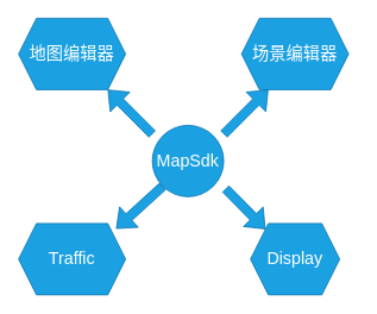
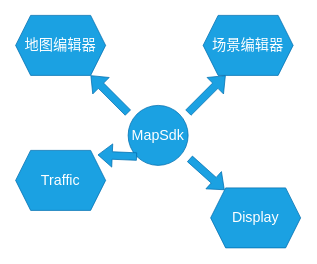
  <mxCell id="0" />
  <mxCell id="1" parent="0" />
  <mxCell id="2" value="&lt;font style=&quot;font-size: 19px;&quot;&gt;MapSdk&lt;/font&gt;" style="ellipse;whiteSpace=wrap;html=1;aspect=fixed;fillColor=#1ba1e2;fontColor=#ffffff;strokeColor=#006EAF;" vertex="1" parent="1"><mxGeometry x="170" y="140" width="80" height="80" as="geometry" /></mxCell>
  <mxCell id="3" value="地图编辑器" style="shape=hexagon;perimeter=hexagonPerimeter2;whiteSpace=wrap;html=1;fixedSize=1;fontSize=19;fillColor=#1ba1e2;fontColor=#ffffff;strokeColor=#006EAF;" vertex="1" parent="1"><mxGeometry x="20" y="20" width="120" height="80" as="geometry" /></mxCell>
  <mxCell id="4" value="场景编辑器" style="shape=hexagon;perimeter=hexagonPerimeter2;whiteSpace=wrap;html=1;fixedSize=1;fontSize=19;fillColor=#1ba1e2;fontColor=#ffffff;strokeColor=#006EAF;" vertex="1" parent="1"><mxGeometry x="270" y="20" width="120" height="80" as="geometry" /></mxCell>
- <mxCell id="5" value="Traffic" style="shape=hexagon;perimeter=hexagonPerimeter2;whiteSpace=wrap;html=1;fixedSize=1;fontSize=19;fillColor=#1ba1e2;fontColor=#ffffff;strokeColor=#006EAF;" vertex="1" parent="1"><mxGeometry x="20" y="250" width="120" height="80" as="geometry" /></mxCell>
- <mxCell id="6" value="Display" style="shape=hexagon;perimeter=hexagonPerimeter2;whiteSpace=wrap;html=1;fixedSize=1;fontSize=19;fillColor=#1ba1e2;fontColor=#ffffff;strokeColor=#006EAF;" vertex="1" parent="1"><mxGeometry x="280" y="250" width="100" height="80" as="geometry" /></mxCell>
+ <mxCell id="5" value="Traffic" style="shape=hexagon;perimeter=hexagonPerimeter2;whiteSpace=wrap;html=1;fixedSize=1;fontSize=19;fillColor=#1ba1e2;fontColor=#ffffff;strokeColor=#006EAF;" vertex="1" parent="1"><mxGeometry x="20" y="200" width="120" height="80" as="geometry" /></mxCell>
+ <mxCell id="6" value="Display" style="shape=hexagon;perimeter=hexagonPerimeter2;whiteSpace=wrap;html=1;fixedSize=1;fontSize=19;fillColor=#1ba1e2;fontColor=#ffffff;strokeColor=#006EAF;" vertex="1" parent="1"><mxGeometry x="280" y="250" width="120" height="80" as="geometry" /></mxCell>
  <mxCell id="7" value="" style="shape=flexArrow;endArrow=classic;html=1;fontSize=19;fillColor=#1ba1e2;strokeColor=#006EAF;" edge="1" parent="1"><mxGeometry width="50" height="50" relative="1" as="geometry"><mxPoint x="250" y="150" as="sourcePoint" /><mxPoint x="300" y="100" as="targetPoint" /></mxGeometry></mxCell>
  <mxCell id="8" value="" style="shape=flexArrow;endArrow=classic;html=1;fontSize=19;fillColor=#1ba1e2;strokeColor=#006EAF;" edge="1" parent="1" target="6"><mxGeometry width="50" height="50" relative="1" as="geometry"><mxPoint x="252" y="211" as="sourcePoint" /><mxPoint x="302" y="161" as="targetPoint" /></mxGeometry></mxCell>
  <mxCell id="9" value="" style="shape=flexArrow;endArrow=classic;html=1;fontSize=19;fillColor=#1ba1e2;strokeColor=#006EAF;" edge="1" parent="1"><mxGeometry width="50" height="50" relative="1" as="geometry"><mxPoint x="170" y="150" as="sourcePoint" /><mxPoint x="120" y="100" as="targetPoint" /></mxGeometry></mxCell>
  <mxCell id="10" value="" style="shape=flexArrow;endArrow=classic;html=1;fontSize=19;fillColor=#1ba1e2;strokeColor=#006EAF;exitX=0;exitY=1;exitDx=0;exitDy=0;entryX=0.911;entryY=0.075;entryDx=0;entryDy=0;entryPerimeter=0;" edge="1" parent="1" source="2" target="5"><mxGeometry width="50" height="50" relative="1" as="geometry"><mxPoint x="170" y="300" as="sourcePoint" /><mxPoint x="120" y="250" as="targetPoint" /></mxGeometry></mxCell>
